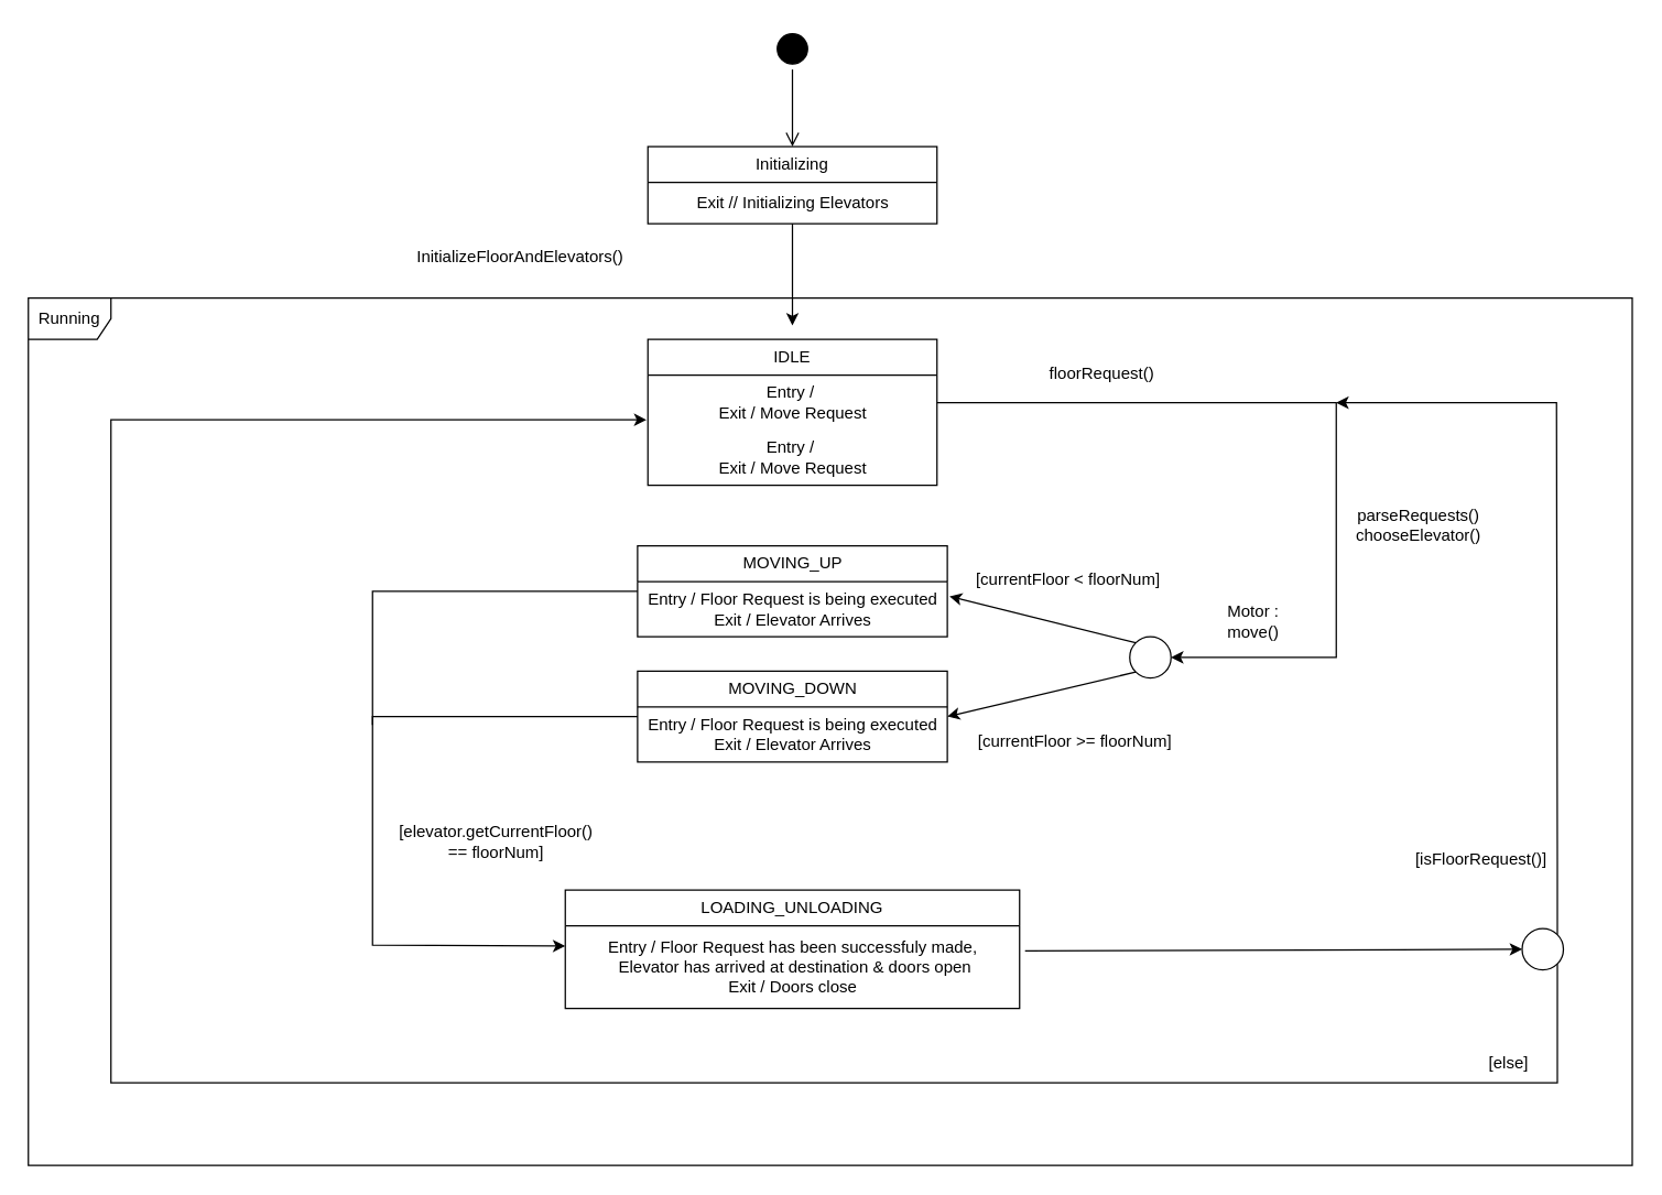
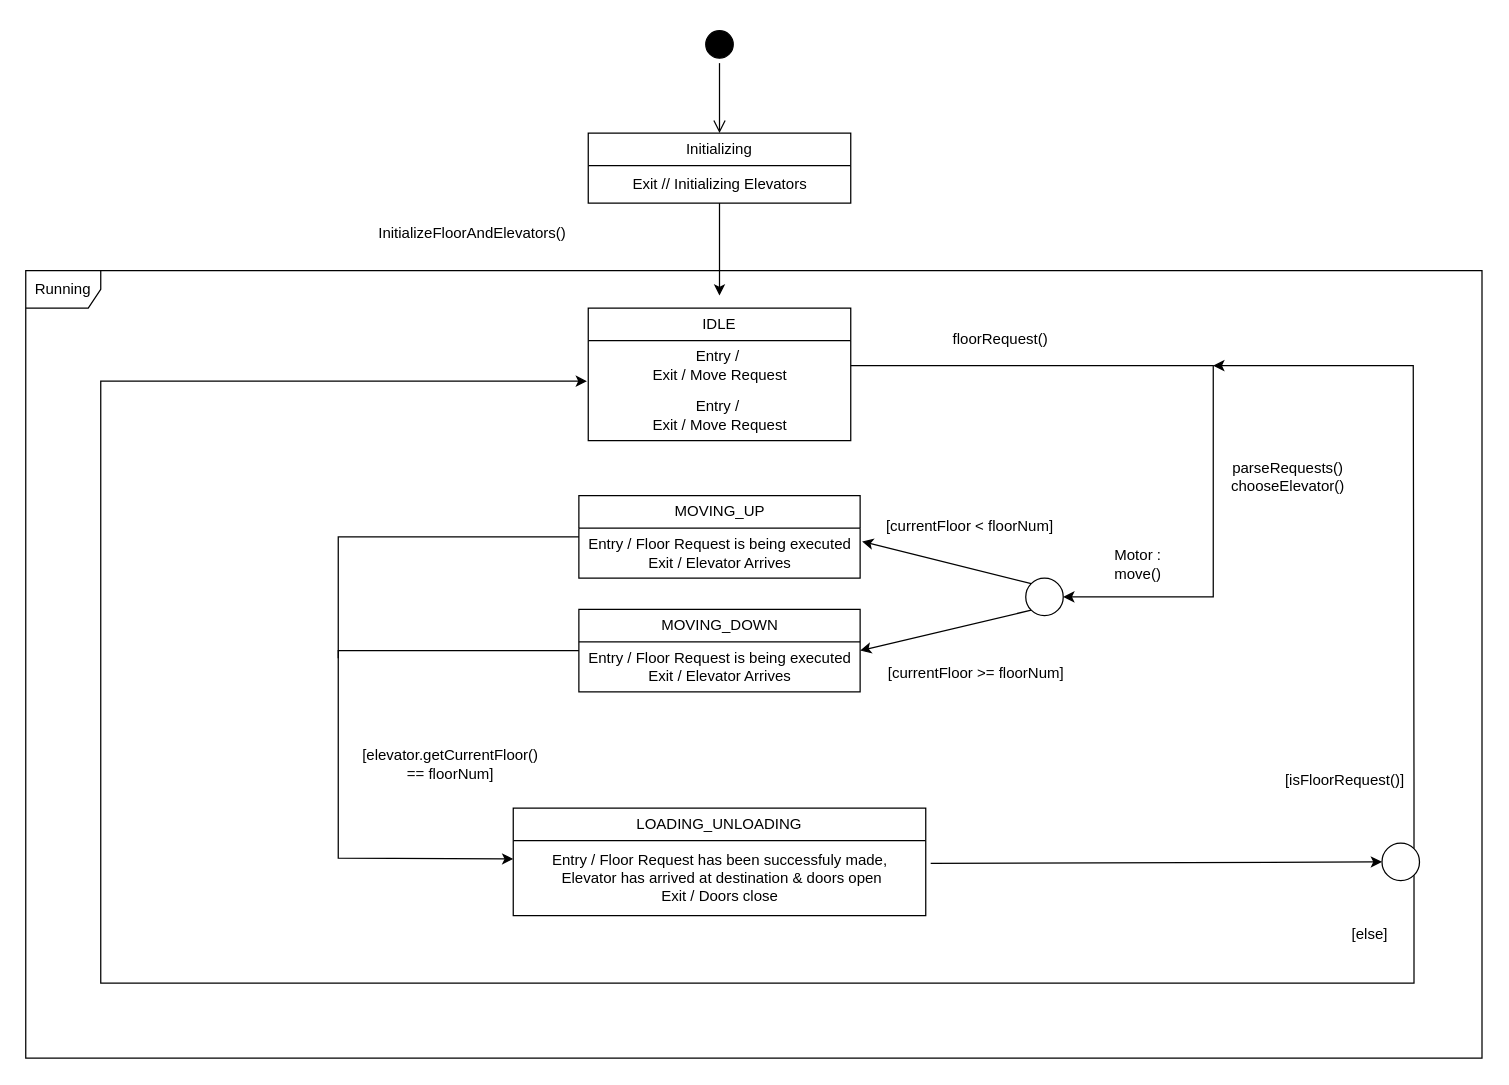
  <mxCell id="0" />
  <mxCell id="1" parent="0" />
  <mxCell id="2" value="IDLE" style="swimlane;fontStyle=0;childLayout=stackLayout;horizontal=1;startSize=26;fillColor=none;horizontalStack=0;resizeParent=1;resizeParentMax=0;resizeLast=0;collapsible=1;marginBottom=0;whiteSpace=wrap;html=1;" parent="1" vertex="1"><mxGeometry x="470" y="246" width="210" height="106" as="geometry" /></mxCell>
  <mxCell id="3" value="Entry /&amp;nbsp;&lt;br&gt;Exit / Move Request" style="text;html=1;align=center;verticalAlign=middle;resizable=0;points=[];autosize=1;strokeColor=none;fillColor=none;" parent="2" vertex="1"><mxGeometry y="26" width="210" height="40" as="geometry" /></mxCell>
  <mxCell id="4" value="Entry /&amp;nbsp;&lt;br&gt;Exit / Move Request" style="text;html=1;align=center;verticalAlign=middle;resizable=0;points=[];autosize=1;strokeColor=none;fillColor=none;" parent="2" vertex="1"><mxGeometry y="66" width="210" height="40" as="geometry" /></mxCell>
  <mxCell id="5" style="rounded=0;orthogonalLoop=1;jettySize=auto;html=1;exitX=1.012;exitY=0.304;exitDx=0;exitDy=0;entryX=0;entryY=0.5;entryDx=0;entryDy=0;exitPerimeter=0;" parent="1" source="7" target="33" edge="1"><mxGeometry relative="1" as="geometry"><mxPoint x="940" y="689" as="sourcePoint" /></mxGeometry></mxCell>
  <mxCell id="6" value="LOADING_UNLOADING" style="swimlane;fontStyle=0;childLayout=stackLayout;horizontal=1;startSize=26;fillColor=none;horizontalStack=0;resizeParent=1;resizeParentMax=0;resizeLast=0;collapsible=1;marginBottom=0;whiteSpace=wrap;html=1;" parent="1" vertex="1"><mxGeometry x="410" y="646" width="330" height="86" as="geometry" /></mxCell>
  <mxCell id="7" value="Entry / Floor Request has been successfuly made,&lt;br style=&quot;border-color: var(--border-color);&quot;&gt;&amp;nbsp;Elevator has arrived at destination &amp;amp; doors open&lt;br style=&quot;border-color: var(--border-color);&quot;&gt;Exit / Doors close" style="text;html=1;align=center;verticalAlign=middle;resizable=0;points=[];autosize=1;strokeColor=none;fillColor=none;" parent="6" vertex="1"><mxGeometry y="26" width="330" height="60" as="geometry" /></mxCell>
  <mxCell id="8" style="rounded=0;orthogonalLoop=1;jettySize=auto;html=1;exitX=0;exitY=0.5;exitDx=0;exitDy=0;endArrow=none;endFill=0;" parent="1" source="9" edge="1"><mxGeometry relative="1" as="geometry"><mxPoint x="270" y="526" as="targetPoint" /><Array as="points"><mxPoint x="270" y="429" /></Array></mxGeometry></mxCell>
  <mxCell id="9" value="MOVING_UP" style="swimlane;fontStyle=0;childLayout=stackLayout;horizontal=1;startSize=26;fillColor=none;horizontalStack=0;resizeParent=1;resizeParentMax=0;resizeLast=0;collapsible=1;marginBottom=0;whiteSpace=wrap;html=1;" parent="1" vertex="1"><mxGeometry x="462.5" y="396" width="225" height="66" as="geometry" /></mxCell>
  <mxCell id="10" value="Entry / Floor Request is being executed&lt;br&gt;Exit / Elevator Arrives" style="text;html=1;align=center;verticalAlign=middle;resizable=0;points=[];autosize=1;strokeColor=none;fillColor=none;" parent="9" vertex="1"><mxGeometry y="26" width="225" height="40" as="geometry" /></mxCell>
  <mxCell id="11" style="edgeStyle=orthogonalEdgeStyle;rounded=0;orthogonalLoop=1;jettySize=auto;html=1;entryX=1;entryY=0.5;entryDx=0;entryDy=0;" parent="1" source="3" target="28" edge="1"><mxGeometry relative="1" as="geometry"><mxPoint x="910" y="292" as="targetPoint" /><Array as="points"><mxPoint x="970" y="292" /><mxPoint x="970" y="477" /></Array></mxGeometry></mxCell>
  <mxCell id="12" value="floorRequest()" style="text;html=1;strokeColor=none;fillColor=none;align=center;verticalAlign=middle;whiteSpace=wrap;rounded=0;" parent="1" vertex="1"><mxGeometry x="770" y="256" width="60" height="30" as="geometry" /></mxCell>
  <mxCell id="13" value="parseRequests() chooseElevator()" style="text;html=1;strokeColor=none;fillColor=none;align=center;verticalAlign=middle;whiteSpace=wrap;rounded=0;" parent="1" vertex="1"><mxGeometry x="1000" y="366" width="60" height="30" as="geometry" /></mxCell>
  <mxCell id="14" value="Motor : move()" style="text;html=1;strokeColor=none;fillColor=none;align=center;verticalAlign=middle;whiteSpace=wrap;rounded=0;" parent="1" vertex="1"><mxGeometry x="880" y="436" width="60" height="30" as="geometry" /></mxCell>
  <mxCell id="15" value="[elevator.getCurrentFloor() == floorNum]" style="text;html=1;strokeColor=none;fillColor=none;align=center;verticalAlign=middle;whiteSpace=wrap;rounded=0;" parent="1" vertex="1"><mxGeometry x="300" y="596" width="120" height="30" as="geometry" /></mxCell>
  <mxCell id="16" value="Initializing" style="swimlane;fontStyle=0;childLayout=stackLayout;horizontal=1;startSize=26;fillColor=none;horizontalStack=0;resizeParent=1;resizeParentMax=0;resizeLast=0;collapsible=1;marginBottom=0;whiteSpace=wrap;html=1;" parent="1" vertex="1"><mxGeometry x="470" y="106" width="210" height="56" as="geometry" /></mxCell>
  <mxCell id="17" value="Exit // Initializing Elevators" style="text;html=1;align=center;verticalAlign=middle;resizable=0;points=[];autosize=1;strokeColor=none;fillColor=none;" parent="16" vertex="1"><mxGeometry y="26" width="210" height="30" as="geometry" /></mxCell>
  <mxCell id="18" style="edgeStyle=orthogonalEdgeStyle;rounded=0;orthogonalLoop=1;jettySize=auto;html=1;" parent="1" source="17" edge="1"><mxGeometry relative="1" as="geometry"><mxPoint x="575" y="236" as="targetPoint" /></mxGeometry></mxCell>
  <mxCell id="19" value="&lt;div style=&quot;color: rgb(204, 204, 204); background-color: rgb(31, 31, 31); font-family: Consolas, &amp;quot;Courier New&amp;quot;, monospace; font-size: 14px; line-height: 19px;&quot;&gt;&lt;br&gt;&lt;/div&gt;" style="text;html=1;align=center;verticalAlign=middle;whiteSpace=wrap;rounded=0;" parent="1" vertex="1"><mxGeometry x="700" y="176" width="60" height="30" as="geometry" /></mxCell>
  <mxCell id="20" value="InitializeFloorAndElevators()" style="text;html=1;strokeColor=none;fillColor=none;align=center;verticalAlign=middle;whiteSpace=wrap;rounded=0;" parent="1" vertex="1"><mxGeometry x="325" y="166" width="105" height="40" as="geometry" /></mxCell>
  <mxCell id="21" value="Running" style="shape=umlFrame;whiteSpace=wrap;html=1;pointerEvents=0;" parent="1" vertex="1"><mxGeometry x="20" y="216" width="1165" height="630" as="geometry" /></mxCell>
  <mxCell id="22" value="" style="ellipse;html=1;shape=startState;fillColor=#000000;strokeColor=#000000;" parent="1" vertex="1"><mxGeometry x="560" y="20" width="30" height="30" as="geometry" /></mxCell>
  <mxCell id="23" value="" style="edgeStyle=orthogonalEdgeStyle;html=1;verticalAlign=bottom;endArrow=open;endSize=8;strokeColor=#000000;rounded=0;entryX=0.5;entryY=0;entryDx=0;entryDy=0;" parent="1" source="22" target="16" edge="1"><mxGeometry relative="1" as="geometry"><mxPoint x="585" y="110" as="targetPoint" /></mxGeometry></mxCell>
  <mxCell id="24" style="rounded=0;orthogonalLoop=1;jettySize=auto;html=1;exitX=0;exitY=0.5;exitDx=0;exitDy=0;entryX=0;entryY=0.245;entryDx=0;entryDy=0;entryPerimeter=0;" parent="1" source="25" target="7" edge="1"><mxGeometry relative="1" as="geometry"><mxPoint x="340" y="492" as="targetPoint" /><Array as="points"><mxPoint x="270" y="520" /><mxPoint x="270" y="686" /></Array></mxGeometry></mxCell>
  <mxCell id="25" value="MOVING_DOWN" style="swimlane;fontStyle=0;childLayout=stackLayout;horizontal=1;startSize=26;fillColor=none;horizontalStack=0;resizeParent=1;resizeParentMax=0;resizeLast=0;collapsible=1;marginBottom=0;whiteSpace=wrap;html=1;" parent="1" vertex="1"><mxGeometry x="462.5" y="487" width="225" height="66" as="geometry" /></mxCell>
  <mxCell id="26" value="Entry / Floor Request is being executed&lt;br&gt;Exit / Elevator Arrives" style="text;html=1;align=center;verticalAlign=middle;resizable=0;points=[];autosize=1;strokeColor=none;fillColor=none;" parent="25" vertex="1"><mxGeometry y="26" width="225" height="40" as="geometry" /></mxCell>
  <mxCell id="27" style="rounded=0;orthogonalLoop=1;jettySize=auto;html=1;exitX=0;exitY=1;exitDx=0;exitDy=0;entryX=1;entryY=0.5;entryDx=0;entryDy=0;" parent="1" source="28" target="25" edge="1"><mxGeometry relative="1" as="geometry" /></mxCell>
  <mxCell id="28" value="" style="ellipse;whiteSpace=wrap;html=1;aspect=fixed;" parent="1" vertex="1"><mxGeometry x="820" y="462" width="30" height="30" as="geometry" /></mxCell>
  <mxCell id="29" style="rounded=0;orthogonalLoop=1;jettySize=auto;html=1;exitX=0;exitY=0;exitDx=0;exitDy=0;entryX=1.007;entryY=0.266;entryDx=0;entryDy=0;entryPerimeter=0;" parent="1" source="28" target="10" edge="1"><mxGeometry relative="1" as="geometry" /></mxCell>
  <mxCell id="30" value="[currentFloor &amp;lt; floorNum]" style="text;html=1;align=center;verticalAlign=middle;resizable=0;points=[];autosize=1;strokeColor=none;fillColor=none;" parent="1" vertex="1"><mxGeometry x="695" y="406" width="160" height="30" as="geometry" /></mxCell>
  <mxCell id="31" value="[currentFloor &amp;gt;= floorNum]" style="text;html=1;align=center;verticalAlign=middle;resizable=0;points=[];autosize=1;strokeColor=none;fillColor=none;" parent="1" vertex="1"><mxGeometry x="695" y="523" width="170" height="30" as="geometry" /></mxCell>
  <mxCell id="32" style="edgeStyle=orthogonalEdgeStyle;rounded=0;orthogonalLoop=1;jettySize=auto;html=1;exitX=1;exitY=0;exitDx=0;exitDy=0;" parent="1" source="33" edge="1"><mxGeometry relative="1" as="geometry"><Array as="points"><mxPoint x="1131" y="625" /><mxPoint x="1130" y="292" /></Array><mxPoint x="970" y="292" as="targetPoint" /></mxGeometry></mxCell>
  <mxCell id="33" value="" style="ellipse;whiteSpace=wrap;html=1;aspect=fixed;" parent="1" vertex="1"><mxGeometry x="1105" y="674" width="30" height="30" as="geometry" /></mxCell>
  <mxCell id="34" style="edgeStyle=orthogonalEdgeStyle;rounded=0;orthogonalLoop=1;jettySize=auto;html=1;exitX=1;exitY=1;exitDx=0;exitDy=0;entryX=-0.005;entryY=0.81;entryDx=0;entryDy=0;entryPerimeter=0;" parent="1" source="33" target="3" edge="1"><mxGeometry relative="1" as="geometry"><Array as="points"><mxPoint x="1131" y="786" /><mxPoint x="80" y="786" /><mxPoint x="80" y="304" /></Array></mxGeometry></mxCell>
  <mxCell id="35" value="[isFloorRequest()]" style="text;html=1;align=center;verticalAlign=middle;resizable=0;points=[];autosize=1;strokeColor=none;fillColor=none;" parent="1" vertex="1"><mxGeometry x="1015" y="609" width="120" height="30" as="geometry" /></mxCell>
- <mxCell id="36" value="[else]" style="text;html=1;align=center;verticalAlign=middle;resizable=0;points=[];autosize=1;strokeColor=none;fillColor=none;" parent="1" vertex="1"><mxGeometry x="1070" y="757" width="50" height="30" as="geometry" /></mxCell>
+ <mxCell id="36" value="[else]" style="text;html=1;align=center;verticalAlign=middle;resizable=0;points=[];autosize=1;strokeColor=none;fillColor=none;" parent="1" vertex="1"><mxGeometry x="1070" y="732" width="50" height="30" as="geometry" /></mxCell>
